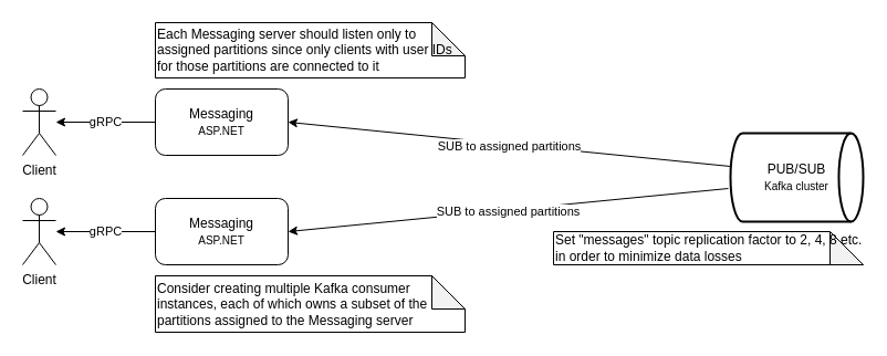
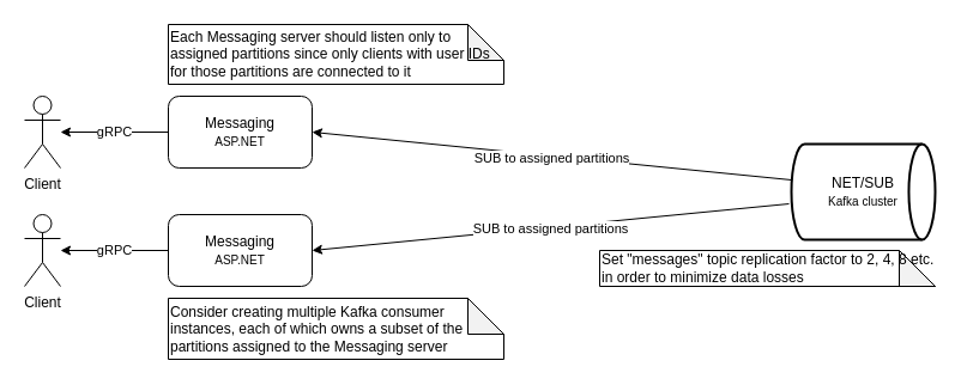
  <mxCell id="0" />
  <mxCell id="1" parent="0" />
  <mxCell id="2" value="gRPC" style="edgeStyle=orthogonalEdgeStyle;rounded=0;orthogonalLoop=1;jettySize=auto;html=1;entryX=0;entryY=0.5;entryDx=0;entryDy=0;startArrow=classic;startFill=1;endArrow=none;endFill=0;" parent="1" source="3" target="7" edge="1"><mxGeometry relative="1" as="geometry" /></mxCell>
  <mxCell id="3" value="Client" style="shape=umlActor;verticalLabelPosition=bottom;verticalAlign=top;html=1;outlineConnect=0;" parent="1" vertex="1"><mxGeometry x="20" y="80" width="30" height="60" as="geometry" /></mxCell>
  <mxCell id="4" value="gRPC" style="edgeStyle=orthogonalEdgeStyle;rounded=0;orthogonalLoop=1;jettySize=auto;html=1;entryX=0;entryY=0.5;entryDx=0;entryDy=0;startArrow=classic;startFill=1;endArrow=none;endFill=0;" parent="1" source="5" target="12" edge="1"><mxGeometry relative="1" as="geometry" /></mxCell>
  <mxCell id="5" value="Client" style="shape=umlActor;verticalLabelPosition=bottom;verticalAlign=top;html=1;outlineConnect=0;" parent="1" vertex="1"><mxGeometry x="20" y="179" width="30" height="60" as="geometry" /></mxCell>
  <mxCell id="6" value="SUB to assigned partitions" style="rounded=0;orthogonalLoop=1;jettySize=auto;html=1;entryX=0;entryY=0.375;entryDx=0;entryDy=0;entryPerimeter=0;startArrow=classic;startFill=1;exitX=1;exitY=0.5;exitDx=0;exitDy=0;endArrow=none;endFill=0;" parent="1" source="7" target="8" edge="1"><mxGeometry x="0.004" y="-2" relative="1" as="geometry"><mxPoint x="-1" as="offset" /></mxGeometry></mxCell>
  <mxCell id="7" value="&lt;font style=&quot;font-size: 12px&quot;&gt;Messaging&lt;/font&gt;&lt;br&gt;&lt;font style=&quot;font-size: 10px&quot;&gt;ASP.NET&lt;/font&gt;" style="rounded=1;whiteSpace=wrap;html=1;" parent="1" vertex="1"><mxGeometry x="140" y="80" width="120" height="60" as="geometry" /></mxCell>
- <mxCell id="8" value="PUB/SUB&lt;br&gt;&lt;font style=&quot;font-size: 10px&quot;&gt;Kafka cluster&lt;/font&gt;" style="strokeWidth=2;html=1;shape=mxgraph.flowchart.direct_data;whiteSpace=wrap;" parent="1" vertex="1"><mxGeometry x="660" y="120" width="120" height="80" as="geometry" /></mxCell>
+ <mxCell id="8" value="NET/SUB&lt;br&gt;&lt;font style=&quot;font-size: 10px&quot;&gt;Kafka cluster&lt;/font&gt;" style="strokeWidth=2;html=1;shape=mxgraph.flowchart.direct_data;whiteSpace=wrap;" parent="1" vertex="1"><mxGeometry x="660" y="120" width="120" height="80" as="geometry" /></mxCell>
  <mxCell id="9" value="Set &quot;messages&quot; topic replication factor to 2, 4, 8 etc. in order to minimize data losses" style="shape=note;whiteSpace=wrap;html=1;backgroundOutline=1;darkOpacity=0.05;align=left;" parent="1" vertex="1"><mxGeometry x="500" y="209" width="280" height="30" as="geometry" /></mxCell>
  <mxCell id="10" value="Each Messaging server should listen only to assigned partitions since only clients with user IDs for those partitions are connected to it" style="shape=note;whiteSpace=wrap;html=1;backgroundOutline=1;darkOpacity=0.05;align=left;" parent="1" vertex="1"><mxGeometry x="140" y="20" width="280" height="50" as="geometry" /></mxCell>
  <mxCell id="11" value="Consider creating multiple Kafka consumer instances, each of which owns a subset of the partitions assigned to the Messaging server" style="shape=note;whiteSpace=wrap;html=1;backgroundOutline=1;darkOpacity=0.05;align=left;" parent="1" vertex="1"><mxGeometry x="140" y="249" width="280" height="51" as="geometry" /></mxCell>
  <mxCell id="12" value="&lt;font style=&quot;font-size: 12px&quot;&gt;Messaging&lt;/font&gt;&lt;br&gt;&lt;font style=&quot;font-size: 10px&quot;&gt;ASP.NET&lt;/font&gt;" style="rounded=1;whiteSpace=wrap;html=1;" vertex="1" parent="1"><mxGeometry x="140" y="179" width="120" height="60" as="geometry" /></mxCell>
  <mxCell id="13" value="SUB to assigned partitions" style="rounded=0;orthogonalLoop=1;jettySize=auto;html=1;entryX=-0.017;entryY=0.625;entryDx=0;entryDy=0;entryPerimeter=0;startArrow=classic;startFill=1;exitX=1;exitY=0.5;exitDx=0;exitDy=0;endArrow=none;endFill=0;" edge="1" parent="1" source="12" target="8"><mxGeometry x="0.004" y="-2" relative="1" as="geometry"><mxPoint x="-1" as="offset" /><mxPoint x="270" y="120" as="sourcePoint" /><mxPoint x="670" y="160" as="targetPoint" /></mxGeometry></mxCell>
